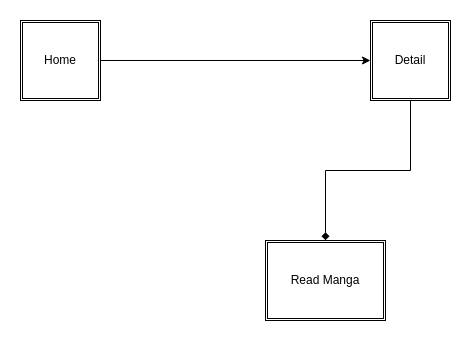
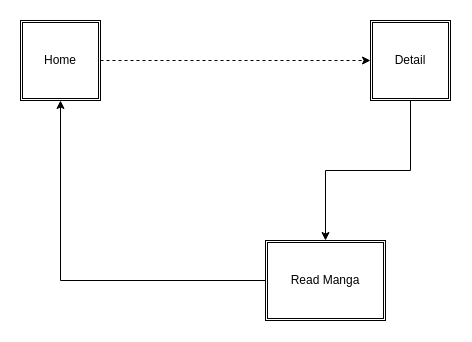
  <mxCell id="0" />
  <mxCell id="1" parent="0" />
- <mxCell id="2" style="edgeStyle=orthogonalEdgeStyle;rounded=0;orthogonalLoop=1;jettySize=auto;html=1;entryX=0;entryY=0.5;entryDx=0;entryDy=0;" edge="1" parent="1" source="3" target="5"><mxGeometry relative="1" as="geometry" /></mxCell>
+ <mxCell id="2" style="edgeStyle=orthogonalEdgeStyle;rounded=0;orthogonalLoop=1;jettySize=auto;html=1;entryX=0;entryY=0.5;entryDx=0;entryDy=0;dashed=1;" edge="1" parent="1" source="3" target="5"><mxGeometry relative="1" as="geometry" /></mxCell>
  <mxCell id="3" value="Home" style="shape=ext;double=1;whiteSpace=wrap;html=1;aspect=fixed;" vertex="1" parent="1"><mxGeometry x="20" y="20" width="80" height="80" as="geometry" /></mxCell>
- <mxCell id="4" style="edgeStyle=orthogonalEdgeStyle;rounded=0;orthogonalLoop=1;jettySize=auto;html=1;entryX=0.5;entryY=0;entryDx=0;entryDy=0;endArrow=diamond;" edge="1" parent="1" source="5" target="7"><mxGeometry relative="1" as="geometry" /></mxCell>
+ <mxCell id="4" style="edgeStyle=orthogonalEdgeStyle;rounded=0;orthogonalLoop=1;jettySize=auto;html=1;entryX=0.5;entryY=0;entryDx=0;entryDy=0;" edge="1" parent="1" source="5" target="7"><mxGeometry relative="1" as="geometry" /></mxCell>
  <mxCell id="5" value="Detail" style="shape=ext;double=1;whiteSpace=wrap;html=1;aspect=fixed;" vertex="1" parent="1"><mxGeometry x="370" y="20" width="80" height="80" as="geometry" /></mxCell>
+ <mxCell id="6" style="edgeStyle=orthogonalEdgeStyle;rounded=0;orthogonalLoop=1;jettySize=auto;html=1;entryX=0.5;entryY=1;entryDx=0;entryDy=0;" edge="1" parent="1" source="7" target="3"><mxGeometry relative="1" as="geometry" /></mxCell>
  <mxCell id="7" value="Read Manga" style="shape=ext;double=1;rounded=0;whiteSpace=wrap;html=1;" vertex="1" parent="1"><mxGeometry x="265" y="240" width="120" height="80" as="geometry" /></mxCell>
